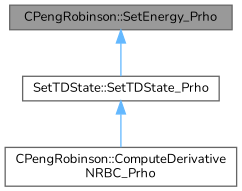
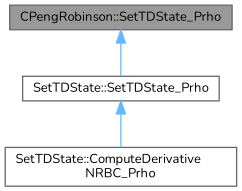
  digraph {
    fontname=Nunito
    rankdir=TB
    node [color=grey40 fillcolor=white fontname=Nunito fontsize=10 shape=box style=filled]
    edge [color=steelblue1 dir=back fontname=Nunito fontsize=10 labelfontname=Helvetica labelfontsize=10 style=solid]
-   n1 [color=gray40 fillcolor=grey60 fontcolor=black height=0.2 label="CPengRobinson::SetEnergy_Prho" width=0.4]
+   n1 [color=gray40 fillcolor=grey60 fontcolor=black height=0.2 label="CPengRobinson::SetTDState_Prho" width=0.4]
    n2 [height=0.2 label="SetTDState::SetTDState_Prho" width=0.4]
-   n3 [height=0.2 label="CPengRobinson::ComputeDerivative\lNRBC_Prho" width=0.4]
+   n3 [height=0.2 label="SetTDState::ComputeDerivative\lNRBC_Prho" width=0.4]
    n1 -> n2
    n2 -> n3
  }
